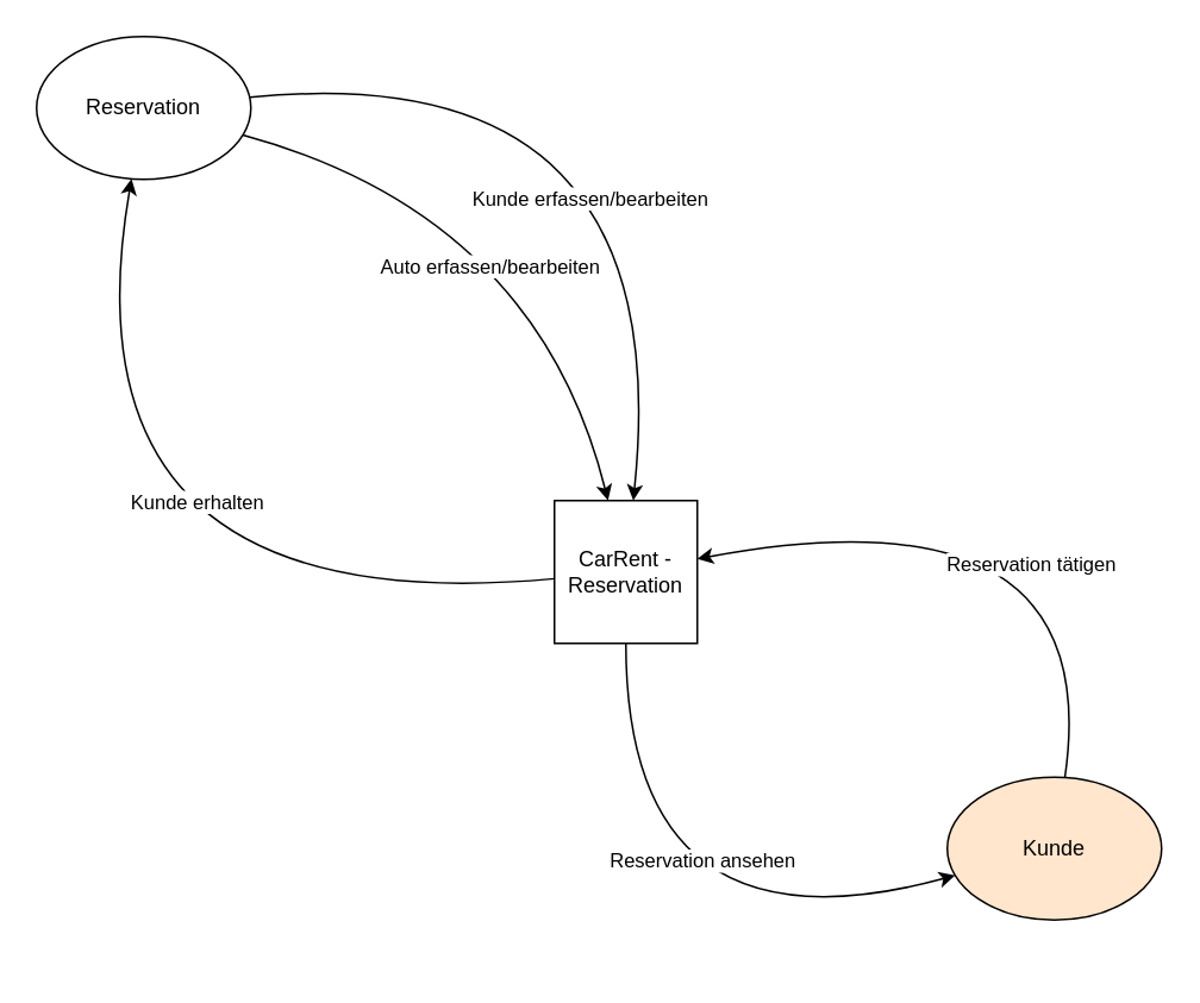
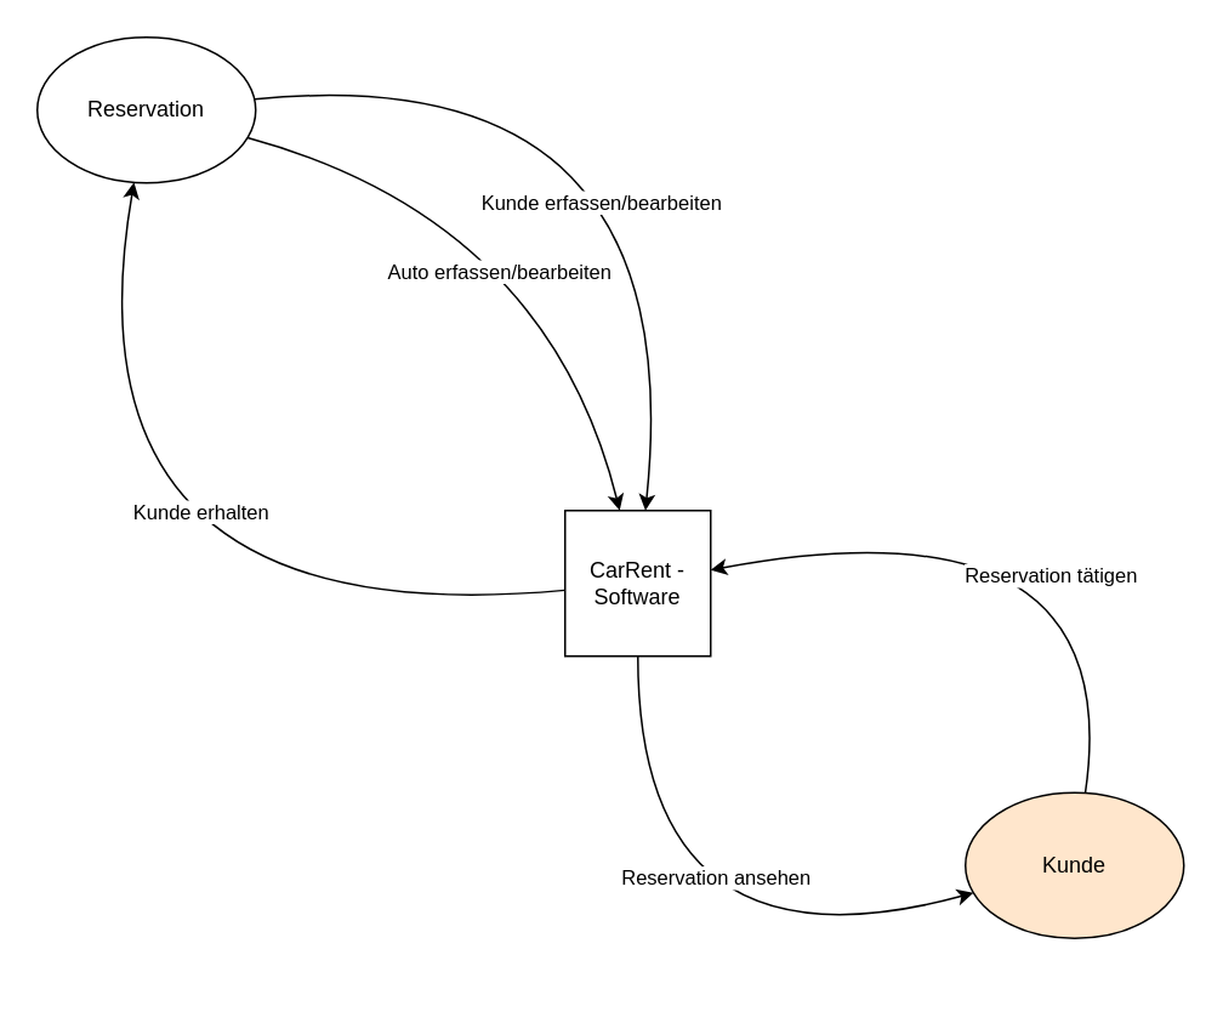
  <mxCell id="0" />
  <mxCell id="1" parent="0" />
- <mxCell id="2" value="CarRent - Reservation" style="whiteSpace=wrap;html=1;aspect=fixed;" vertex="1" parent="1"><mxGeometry x="310" y="280" width="80" height="80" as="geometry" /></mxCell>
+ <mxCell id="2" value="CarRent - Software" style="whiteSpace=wrap;html=1;aspect=fixed;" vertex="1" parent="1"><mxGeometry x="310" y="280" width="80" height="80" as="geometry" /></mxCell>
  <mxCell id="3" value="Reservation" style="ellipse;whiteSpace=wrap;html=1;" vertex="1" parent="1"><mxGeometry x="20" y="20" width="120" height="80" as="geometry" /></mxCell>
  <mxCell id="4" value="" style="endArrow=classic;html=1;curved=1;" edge="1" parent="1" source="2" target="3"><mxGeometry width="50" height="50" relative="1" as="geometry"><mxPoint x="310" y="180" as="sourcePoint" /><mxPoint x="360" y="130" as="targetPoint" /><Array as="points"><mxPoint x="30" y="350" /></Array></mxGeometry></mxCell>
  <mxCell id="5" value="Kunde erhalten" style="edgeLabel;html=1;align=center;verticalAlign=middle;resizable=0;points=[];" vertex="1" connectable="0" parent="4"><mxGeometry x="0.277" y="-25" relative="1" as="geometry"><mxPoint x="45" y="-14" as="offset" /></mxGeometry></mxCell>
  <mxCell id="6" value="" style="endArrow=classic;html=1;curved=1;" edge="1" parent="1" source="3" target="2"><mxGeometry width="50" height="50" relative="1" as="geometry"><mxPoint x="310" y="180" as="sourcePoint" /><mxPoint x="360" y="130" as="targetPoint" /><Array as="points"><mxPoint x="380" y="30" /></Array></mxGeometry></mxCell>
  <mxCell id="7" value="Kunde erfassen/bearbeiten" style="edgeLabel;html=1;align=center;verticalAlign=middle;resizable=0;points=[];" vertex="1" connectable="0" parent="6"><mxGeometry x="-0.283" y="-33" relative="1" as="geometry"><mxPoint x="11" y="41" as="offset" /></mxGeometry></mxCell>
  <mxCell id="8" value="" style="endArrow=classic;html=1;curved=1;" edge="1" parent="1" source="3" target="2"><mxGeometry width="50" height="50" relative="1" as="geometry"><mxPoint x="310" y="180" as="sourcePoint" /><mxPoint x="360" y="130" as="targetPoint" /><Array as="points"><mxPoint x="300" y="120" /></Array></mxGeometry></mxCell>
  <mxCell id="9" value="Auto erfassen/bearbeiten" style="edgeLabel;html=1;align=center;verticalAlign=middle;resizable=0;points=[];" vertex="1" connectable="0" parent="8"><mxGeometry x="0.145" y="-33" relative="1" as="geometry"><mxPoint as="offset" /></mxGeometry></mxCell>
  <mxCell id="10" value="Kunde" style="ellipse;whiteSpace=wrap;html=1;fillColor=#ffe6cc;" vertex="1" parent="1"><mxGeometry x="530" y="435" width="120" height="80" as="geometry" /></mxCell>
  <mxCell id="11" value="" style="endArrow=classic;html=1;curved=1;" edge="1" parent="1" source="10" target="2"><mxGeometry width="50" height="50" relative="1" as="geometry"><mxPoint x="310" y="180" as="sourcePoint" /><mxPoint x="360" y="130" as="targetPoint" /><Array as="points"><mxPoint x="620" y="270" /></Array></mxGeometry></mxCell>
  <mxCell id="12" value="Reservation tätigen" style="edgeLabel;html=1;align=center;verticalAlign=middle;resizable=0;points=[];" vertex="1" connectable="0" parent="11"><mxGeometry x="-0.42" y="37" relative="1" as="geometry"><mxPoint as="offset" /></mxGeometry></mxCell>
  <mxCell id="13" value="" style="endArrow=classic;html=1;curved=1;" edge="1" parent="1" source="2" target="10"><mxGeometry width="50" height="50" relative="1" as="geometry"><mxPoint x="310" y="180" as="sourcePoint" /><mxPoint x="360" y="130" as="targetPoint" /><Array as="points"><mxPoint x="350" y="540" /></Array></mxGeometry></mxCell>
  <mxCell id="14" value="Reservation ansehen" style="edgeLabel;html=1;align=center;verticalAlign=middle;resizable=0;points=[];" vertex="1" connectable="0" parent="13"><mxGeometry x="-0.348" y="42" relative="1" as="geometry"><mxPoint as="offset" /></mxGeometry></mxCell>
